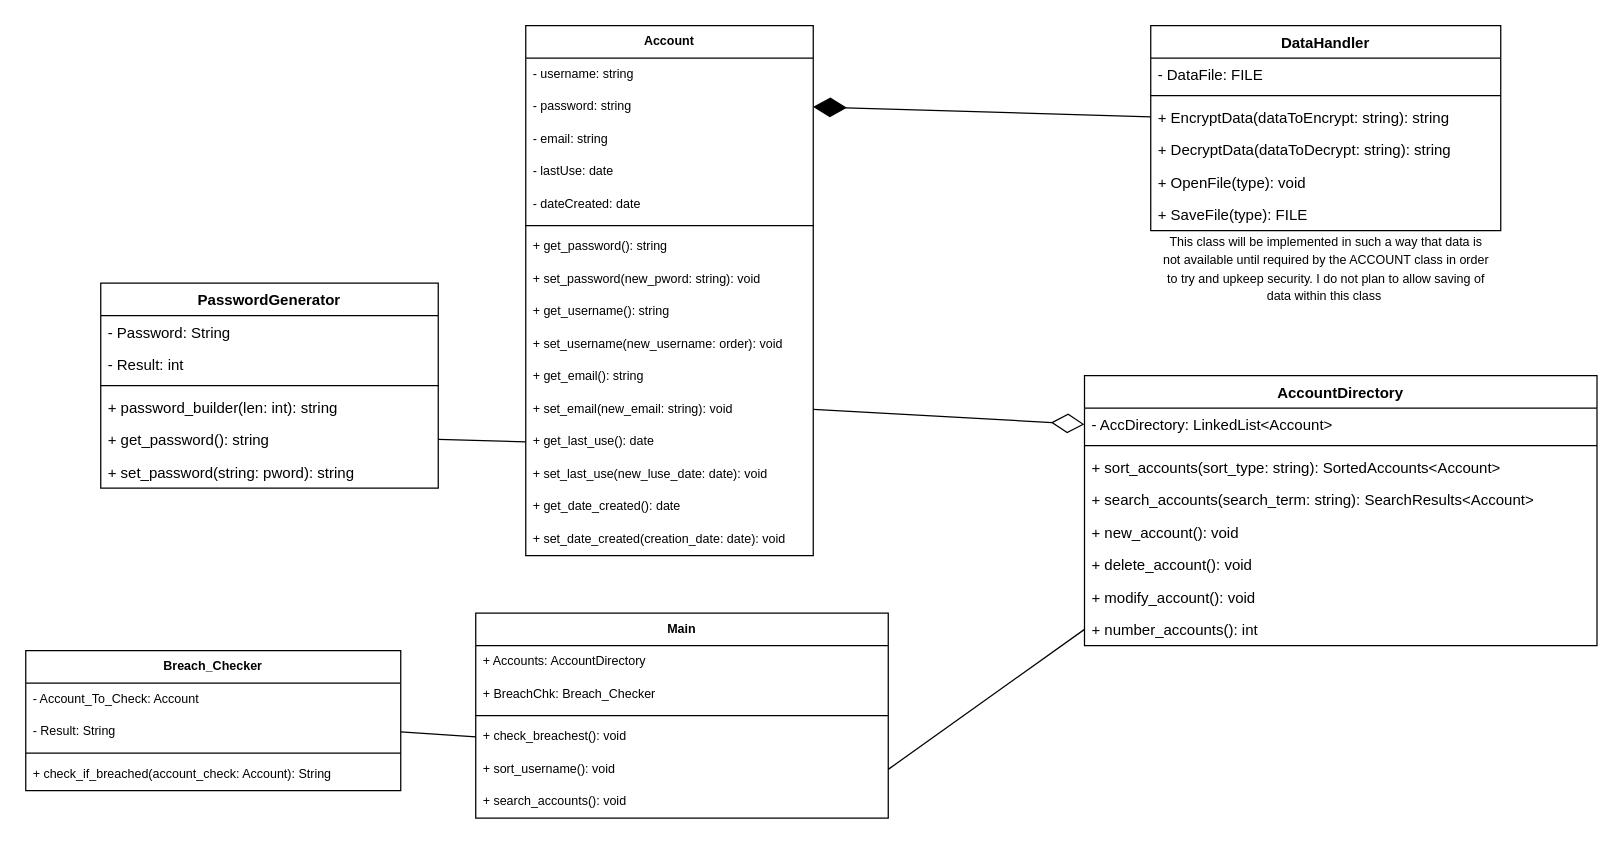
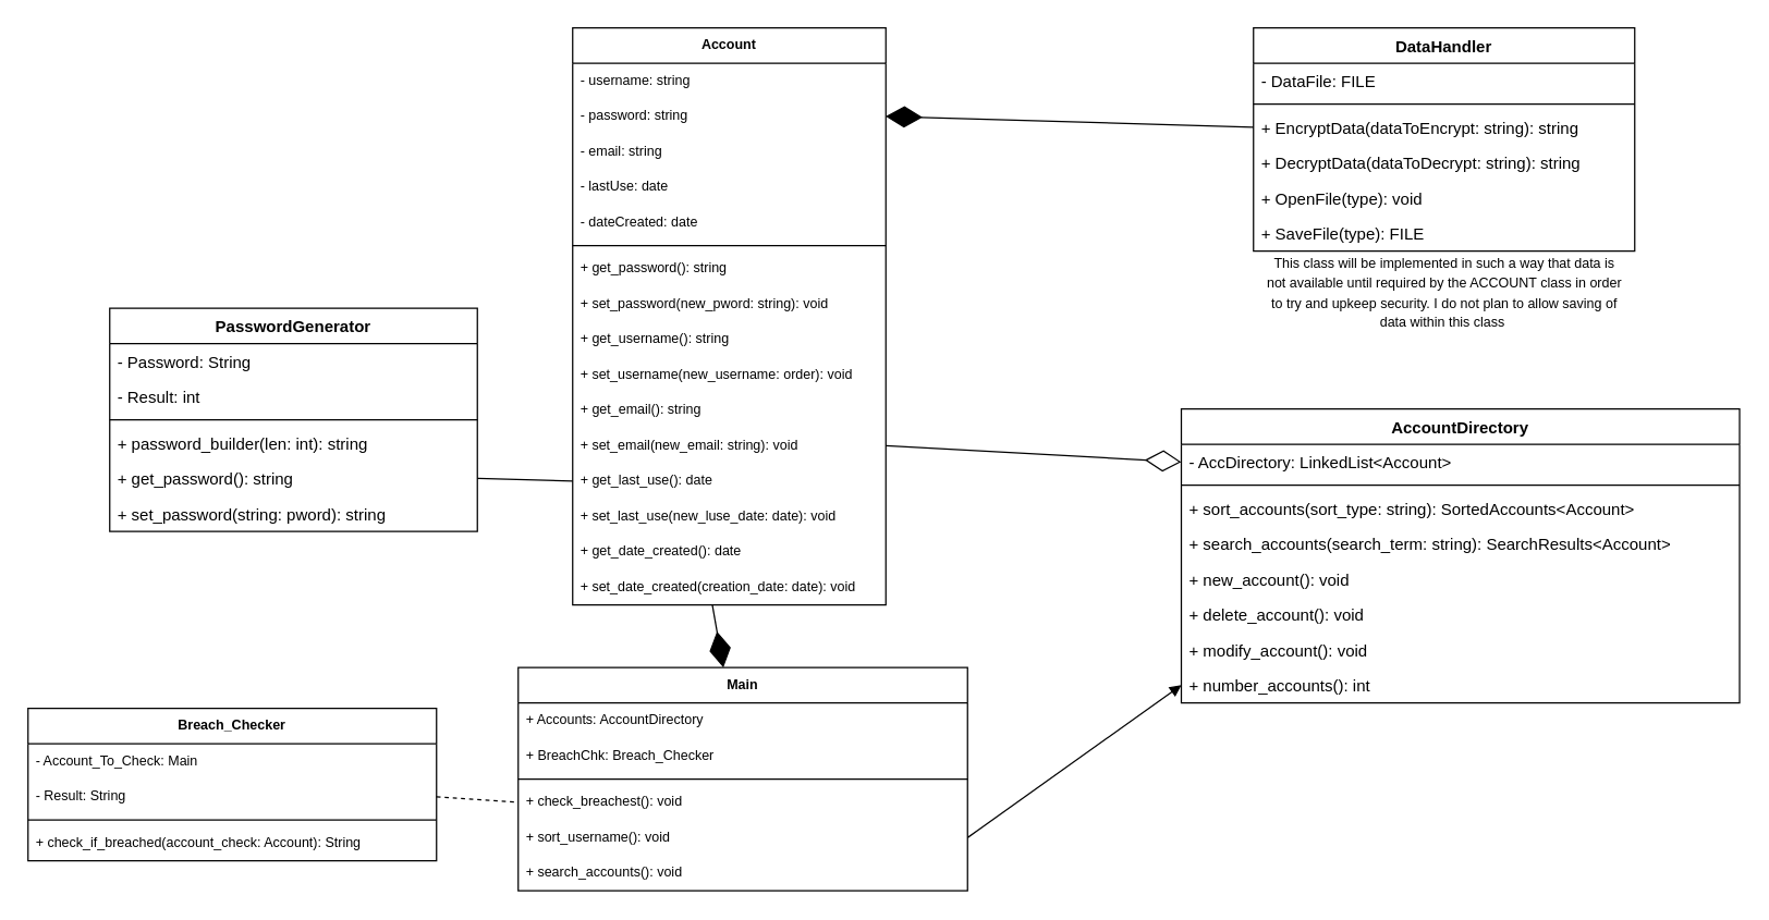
  <mxCell id="0" />
  <mxCell id="1" parent="0" />
  <mxCell id="2" value="" style="group" parent="1" vertex="1" connectable="0"><mxGeometry x="80" y="206" width="270" height="190" as="geometry" /></mxCell>
  <mxCell id="3" value="PasswordGenerator" style="swimlane;fontStyle=1;align=center;verticalAlign=top;childLayout=stackLayout;horizontal=1;startSize=26;horizontalStack=0;resizeParent=1;resizeParentMax=0;resizeLast=0;collapsible=1;marginBottom=0;" parent="2" vertex="1"><mxGeometry y="20" width="270" height="164" as="geometry" /></mxCell>
  <mxCell id="4" value="- Password: String" style="text;strokeColor=none;fillColor=none;align=left;verticalAlign=top;spacingLeft=4;spacingRight=4;overflow=hidden;rotatable=0;points=[[0,0.5],[1,0.5]];portConstraint=eastwest;" parent="3" vertex="1"><mxGeometry y="26" width="270" height="26" as="geometry" /></mxCell>
  <mxCell id="5" value="- Result: int" style="text;strokeColor=none;fillColor=none;align=left;verticalAlign=top;spacingLeft=4;spacingRight=4;overflow=hidden;rotatable=0;points=[[0,0.5],[1,0.5]];portConstraint=eastwest;" parent="3" vertex="1"><mxGeometry y="52" width="270" height="26" as="geometry" /></mxCell>
  <mxCell id="6" value="" style="line;strokeWidth=1;fillColor=none;align=left;verticalAlign=middle;spacingTop=-1;spacingLeft=3;spacingRight=3;rotatable=0;labelPosition=right;points=[];portConstraint=eastwest;" parent="3" vertex="1"><mxGeometry y="78" width="270" height="8" as="geometry" /></mxCell>
  <mxCell id="7" value="+ password_builder(len: int): string" style="text;strokeColor=none;fillColor=none;align=left;verticalAlign=top;spacingLeft=4;spacingRight=4;overflow=hidden;rotatable=0;points=[[0,0.5],[1,0.5]];portConstraint=eastwest;" parent="3" vertex="1"><mxGeometry y="86" width="270" height="26" as="geometry" /></mxCell>
  <mxCell id="8" value="+ get_password(): string" style="text;strokeColor=none;fillColor=none;align=left;verticalAlign=top;spacingLeft=4;spacingRight=4;overflow=hidden;rotatable=0;points=[[0,0.5],[1,0.5]];portConstraint=eastwest;" parent="3" vertex="1"><mxGeometry y="112" width="270" height="26" as="geometry" /></mxCell>
  <mxCell id="9" value="+ set_password(string: pword): string" style="text;strokeColor=none;fillColor=none;align=left;verticalAlign=top;spacingLeft=4;spacingRight=4;overflow=hidden;rotatable=0;points=[[0,0.5],[1,0.5]];portConstraint=eastwest;" parent="3" vertex="1"><mxGeometry y="138" width="270" height="26" as="geometry" /></mxCell>
  <mxCell id="10" value="" style="group" parent="1" vertex="1" connectable="0"><mxGeometry x="920" y="20" width="280" height="224" as="geometry" /></mxCell>
  <mxCell id="11" value="DataHandler" style="swimlane;fontStyle=1;align=center;verticalAlign=top;childLayout=stackLayout;horizontal=1;startSize=26;horizontalStack=0;resizeParent=1;resizeParentMax=0;resizeLast=0;collapsible=1;marginBottom=0;" parent="10" vertex="1"><mxGeometry width="280" height="164" as="geometry" /></mxCell>
  <mxCell id="12" value="- DataFile: FILE" style="text;strokeColor=none;fillColor=none;align=left;verticalAlign=top;spacingLeft=4;spacingRight=4;overflow=hidden;rotatable=0;points=[[0,0.5],[1,0.5]];portConstraint=eastwest;" parent="11" vertex="1"><mxGeometry y="26" width="280" height="26" as="geometry" /></mxCell>
  <mxCell id="13" value="" style="line;strokeWidth=1;fillColor=none;align=left;verticalAlign=middle;spacingTop=-1;spacingLeft=3;spacingRight=3;rotatable=0;labelPosition=right;points=[];portConstraint=eastwest;" parent="11" vertex="1"><mxGeometry y="52" width="280" height="8" as="geometry" /></mxCell>
  <mxCell id="14" value="+ EncryptData(dataToEncrypt: string): string" style="text;strokeColor=none;fillColor=none;align=left;verticalAlign=top;spacingLeft=4;spacingRight=4;overflow=hidden;rotatable=0;points=[[0,0.5],[1,0.5]];portConstraint=eastwest;" parent="11" vertex="1"><mxGeometry y="60" width="280" height="26" as="geometry" /></mxCell>
  <mxCell id="15" value="+ DecryptData(dataToDecrypt: string): string" style="text;strokeColor=none;fillColor=none;align=left;verticalAlign=top;spacingLeft=4;spacingRight=4;overflow=hidden;rotatable=0;points=[[0,0.5],[1,0.5]];portConstraint=eastwest;" parent="11" vertex="1"><mxGeometry y="86" width="280" height="26" as="geometry" /></mxCell>
  <mxCell id="16" value="+ OpenFile(type): void" style="text;strokeColor=none;fillColor=none;align=left;verticalAlign=top;spacingLeft=4;spacingRight=4;overflow=hidden;rotatable=0;points=[[0,0.5],[1,0.5]];portConstraint=eastwest;" parent="11" vertex="1"><mxGeometry y="112" width="280" height="26" as="geometry" /></mxCell>
  <mxCell id="17" value="+ SaveFile(type): FILE" style="text;strokeColor=none;fillColor=none;align=left;verticalAlign=top;spacingLeft=4;spacingRight=4;overflow=hidden;rotatable=0;points=[[0,0.5],[1,0.5]];portConstraint=eastwest;" parent="11" vertex="1"><mxGeometry y="138" width="280" height="26" as="geometry" /></mxCell>
  <mxCell id="18" value="&lt;div&gt;&lt;font style=&quot;font-size: 10px&quot;&gt;This class will be implemented in such a way that data is &lt;br&gt;&lt;/font&gt;&lt;/div&gt;&lt;div&gt;&lt;font style=&quot;font-size: 10px&quot;&gt;not available until required by the ACCOUNT class in order&lt;/font&gt;&lt;/div&gt;&lt;div&gt;&lt;font style=&quot;font-size: 10px&quot;&gt;to try and upkeep security. I do not plan to allow saving of &lt;br&gt;&lt;/font&gt;&lt;/div&gt;&lt;div&gt;&lt;font style=&quot;font-size: 10px&quot;&gt;data within this class&amp;nbsp; &lt;/font&gt;&lt;/div&gt;" style="text;html=1;align=center;verticalAlign=middle;resizable=0;points=[];autosize=1;strokeColor=none;fillColor=none;" parent="10" vertex="1"><mxGeometry y="164" width="280" height="60" as="geometry" /></mxCell>
  <mxCell id="19" value="Account" style="swimlane;fontStyle=1;align=center;verticalAlign=top;childLayout=stackLayout;horizontal=1;startSize=26;horizontalStack=0;resizeParent=1;resizeParentMax=0;resizeLast=0;collapsible=1;marginBottom=0;fontSize=10;" parent="1" vertex="1"><mxGeometry x="420" y="20" width="230" height="424" as="geometry" /></mxCell>
  <mxCell id="20" value="- username: string" style="text;strokeColor=none;fillColor=none;align=left;verticalAlign=top;spacingLeft=4;spacingRight=4;overflow=hidden;rotatable=0;points=[[0,0.5],[1,0.5]];portConstraint=eastwest;fontSize=10;" parent="19" vertex="1"><mxGeometry y="26" width="230" height="26" as="geometry" /></mxCell>
  <mxCell id="21" value="- password: string" style="text;strokeColor=none;fillColor=none;align=left;verticalAlign=top;spacingLeft=4;spacingRight=4;overflow=hidden;rotatable=0;points=[[0,0.5],[1,0.5]];portConstraint=eastwest;fontSize=10;" parent="19" vertex="1"><mxGeometry y="52" width="230" height="26" as="geometry" /></mxCell>
  <mxCell id="22" value="- email: string" style="text;strokeColor=none;fillColor=none;align=left;verticalAlign=top;spacingLeft=4;spacingRight=4;overflow=hidden;rotatable=0;points=[[0,0.5],[1,0.5]];portConstraint=eastwest;fontSize=10;" parent="19" vertex="1"><mxGeometry y="78" width="230" height="26" as="geometry" /></mxCell>
  <mxCell id="23" value="- lastUse: date" style="text;strokeColor=none;fillColor=none;align=left;verticalAlign=top;spacingLeft=4;spacingRight=4;overflow=hidden;rotatable=0;points=[[0,0.5],[1,0.5]];portConstraint=eastwest;fontSize=10;" parent="19" vertex="1"><mxGeometry y="104" width="230" height="26" as="geometry" /></mxCell>
  <mxCell id="24" value="- dateCreated: date" style="text;strokeColor=none;fillColor=none;align=left;verticalAlign=top;spacingLeft=4;spacingRight=4;overflow=hidden;rotatable=0;points=[[0,0.5],[1,0.5]];portConstraint=eastwest;fontSize=10;" parent="19" vertex="1"><mxGeometry y="130" width="230" height="26" as="geometry" /></mxCell>
  <mxCell id="25" value="" style="line;strokeWidth=1;fillColor=none;align=left;verticalAlign=middle;spacingTop=-1;spacingLeft=3;spacingRight=3;rotatable=0;labelPosition=right;points=[];portConstraint=eastwest;fontSize=10;" parent="19" vertex="1"><mxGeometry y="156" width="230" height="8" as="geometry" /></mxCell>
  <mxCell id="26" value="+ get_password(): string" style="text;strokeColor=none;fillColor=none;align=left;verticalAlign=top;spacingLeft=4;spacingRight=4;overflow=hidden;rotatable=0;points=[[0,0.5],[1,0.5]];portConstraint=eastwest;fontSize=10;" parent="19" vertex="1"><mxGeometry y="164" width="230" height="26" as="geometry" /></mxCell>
  <mxCell id="27" value="+ set_password(new_pword: string): void" style="text;strokeColor=none;fillColor=none;align=left;verticalAlign=top;spacingLeft=4;spacingRight=4;overflow=hidden;rotatable=0;points=[[0,0.5],[1,0.5]];portConstraint=eastwest;fontSize=10;" parent="19" vertex="1"><mxGeometry y="190" width="230" height="26" as="geometry" /></mxCell>
  <mxCell id="28" value="+ get_username(): string" style="text;strokeColor=none;fillColor=none;align=left;verticalAlign=top;spacingLeft=4;spacingRight=4;overflow=hidden;rotatable=0;points=[[0,0.5],[1,0.5]];portConstraint=eastwest;fontSize=10;" parent="19" vertex="1"><mxGeometry y="216" width="230" height="26" as="geometry" /></mxCell>
  <mxCell id="29" value="+ set_username(new_username: order): void" style="text;strokeColor=none;fillColor=none;align=left;verticalAlign=top;spacingLeft=4;spacingRight=4;overflow=hidden;rotatable=0;points=[[0,0.5],[1,0.5]];portConstraint=eastwest;fontSize=10;" parent="19" vertex="1"><mxGeometry y="242" width="230" height="26" as="geometry" /></mxCell>
  <mxCell id="30" value="+ get_email(): string" style="text;strokeColor=none;fillColor=none;align=left;verticalAlign=top;spacingLeft=4;spacingRight=4;overflow=hidden;rotatable=0;points=[[0,0.5],[1,0.5]];portConstraint=eastwest;fontSize=10;" parent="19" vertex="1"><mxGeometry y="268" width="230" height="26" as="geometry" /></mxCell>
  <mxCell id="31" value="+ set_email(new_email: string): void" style="text;strokeColor=none;fillColor=none;align=left;verticalAlign=top;spacingLeft=4;spacingRight=4;overflow=hidden;rotatable=0;points=[[0,0.5],[1,0.5]];portConstraint=eastwest;fontSize=10;" parent="19" vertex="1"><mxGeometry y="294" width="230" height="26" as="geometry" /></mxCell>
  <mxCell id="32" value="+ get_last_use(): date" style="text;strokeColor=none;fillColor=none;align=left;verticalAlign=top;spacingLeft=4;spacingRight=4;overflow=hidden;rotatable=0;points=[[0,0.5],[1,0.5]];portConstraint=eastwest;fontSize=10;" parent="19" vertex="1"><mxGeometry y="320" width="230" height="26" as="geometry" /></mxCell>
  <mxCell id="33" value="+ set_last_use(new_luse_date: date): void" style="text;strokeColor=none;fillColor=none;align=left;verticalAlign=top;spacingLeft=4;spacingRight=4;overflow=hidden;rotatable=0;points=[[0,0.5],[1,0.5]];portConstraint=eastwest;fontSize=10;" parent="19" vertex="1"><mxGeometry y="346" width="230" height="26" as="geometry" /></mxCell>
  <mxCell id="34" value="+ get_date_created(): date" style="text;strokeColor=none;fillColor=none;align=left;verticalAlign=top;spacingLeft=4;spacingRight=4;overflow=hidden;rotatable=0;points=[[0,0.5],[1,0.5]];portConstraint=eastwest;fontSize=10;" parent="19" vertex="1"><mxGeometry y="372" width="230" height="26" as="geometry" /></mxCell>
  <mxCell id="35" value="+ set_date_created(creation_date: date): void" style="text;strokeColor=none;fillColor=none;align=left;verticalAlign=top;spacingLeft=4;spacingRight=4;overflow=hidden;rotatable=0;points=[[0,0.5],[1,0.5]];portConstraint=eastwest;fontSize=10;" parent="19" vertex="1"><mxGeometry y="398" width="230" height="26" as="geometry" /></mxCell>
  <mxCell id="36" value="Main" style="swimlane;fontStyle=1;align=center;verticalAlign=top;childLayout=stackLayout;horizontal=1;startSize=26;horizontalStack=0;resizeParent=1;resizeParentMax=0;resizeLast=0;collapsible=1;marginBottom=0;fontSize=10;" parent="1" vertex="1"><mxGeometry x="380" y="490" width="330" height="164" as="geometry" /></mxCell>
  <mxCell id="37" value="+ Accounts: AccountDirectory" style="text;strokeColor=none;fillColor=none;align=left;verticalAlign=top;spacingLeft=4;spacingRight=4;overflow=hidden;rotatable=0;points=[[0,0.5],[1,0.5]];portConstraint=eastwest;fontSize=10;" parent="36" vertex="1"><mxGeometry y="26" width="330" height="26" as="geometry" /></mxCell>
  <mxCell id="38" value="+ BreachChk: Breach_Checker" style="text;strokeColor=none;fillColor=none;align=left;verticalAlign=top;spacingLeft=4;spacingRight=4;overflow=hidden;rotatable=0;points=[[0,0.5],[1,0.5]];portConstraint=eastwest;fontSize=10;" vertex="1" parent="36"><mxGeometry y="52" width="330" height="26" as="geometry" /></mxCell>
  <mxCell id="39" value="" style="line;strokeWidth=1;fillColor=none;align=left;verticalAlign=middle;spacingTop=-1;spacingLeft=3;spacingRight=3;rotatable=0;labelPosition=right;points=[];portConstraint=eastwest;fontSize=10;" parent="36" vertex="1"><mxGeometry y="78" width="330" height="8" as="geometry" /></mxCell>
  <mxCell id="40" value="+ check_breachest(): void" style="text;strokeColor=none;fillColor=none;align=left;verticalAlign=top;spacingLeft=4;spacingRight=4;overflow=hidden;rotatable=0;points=[[0,0.5],[1,0.5]];portConstraint=eastwest;fontSize=10;" parent="36" vertex="1"><mxGeometry y="86" width="330" height="26" as="geometry" /></mxCell>
  <mxCell id="41" value="+ sort_username(): void" style="text;strokeColor=none;fillColor=none;align=left;verticalAlign=top;spacingLeft=4;spacingRight=4;overflow=hidden;rotatable=0;points=[[0,0.5],[1,0.5]];portConstraint=eastwest;fontSize=10;" vertex="1" parent="36"><mxGeometry y="112" width="330" height="26" as="geometry" /></mxCell>
  <mxCell id="42" value="+ search_accounts(): void" style="text;strokeColor=none;fillColor=none;align=left;verticalAlign=top;spacingLeft=4;spacingRight=4;overflow=hidden;rotatable=0;points=[[0,0.5],[1,0.5]];portConstraint=eastwest;fontSize=10;" vertex="1" parent="36"><mxGeometry y="138" width="330" height="26" as="geometry" /></mxCell>
  <mxCell id="43" value="Breach_Checker" style="swimlane;fontStyle=1;align=center;verticalAlign=top;childLayout=stackLayout;horizontal=1;startSize=26;horizontalStack=0;resizeParent=1;resizeParentMax=0;resizeLast=0;collapsible=1;marginBottom=0;fontSize=10;" parent="1" vertex="1"><mxGeometry x="20" y="520" width="300" height="112" as="geometry" /></mxCell>
- <mxCell id="44" value="- Account_To_Check: Account" style="text;strokeColor=none;fillColor=none;align=left;verticalAlign=top;spacingLeft=4;spacingRight=4;overflow=hidden;rotatable=0;points=[[0,0.5],[1,0.5]];portConstraint=eastwest;fontSize=10;" parent="43" vertex="1"><mxGeometry y="26" width="300" height="26" as="geometry" /></mxCell>
+ <mxCell id="44" value="- Account_To_Check: Main" style="text;strokeColor=none;fillColor=none;align=left;verticalAlign=top;spacingLeft=4;spacingRight=4;overflow=hidden;rotatable=0;points=[[0,0.5],[1,0.5]];portConstraint=eastwest;fontSize=10;" parent="43" vertex="1"><mxGeometry y="26" width="300" height="26" as="geometry" /></mxCell>
  <mxCell id="45" value="- Result: String" style="text;strokeColor=none;fillColor=none;align=left;verticalAlign=top;spacingLeft=4;spacingRight=4;overflow=hidden;rotatable=0;points=[[0,0.5],[1,0.5]];portConstraint=eastwest;fontSize=10;" parent="43" vertex="1"><mxGeometry y="52" width="300" height="26" as="geometry" /></mxCell>
  <mxCell id="46" value="" style="line;strokeWidth=1;fillColor=none;align=left;verticalAlign=middle;spacingTop=-1;spacingLeft=3;spacingRight=3;rotatable=0;labelPosition=right;points=[];portConstraint=eastwest;fontSize=10;" parent="43" vertex="1"><mxGeometry y="78" width="300" height="8" as="geometry" /></mxCell>
  <mxCell id="47" value="+ check_if_breached(account_check: Account): String" style="text;strokeColor=none;fillColor=none;align=left;verticalAlign=top;spacingLeft=4;spacingRight=4;overflow=hidden;rotatable=0;points=[[0,0.5],[1,0.5]];portConstraint=eastwest;fontSize=10;" parent="43" vertex="1"><mxGeometry y="86" width="300" height="26" as="geometry" /></mxCell>
  <mxCell id="48" value="" style="endArrow=diamondThin;endFill=1;endSize=24;html=1;rounded=0;fontSize=10;exitX=0;exitY=0.5;exitDx=0;exitDy=0;entryX=1;entryY=0.5;entryDx=0;entryDy=0;" parent="1" source="14" target="21" edge="1"><mxGeometry width="160" relative="1" as="geometry"><mxPoint x="80" y="820" as="sourcePoint" /><mxPoint x="710" y="130" as="targetPoint" /></mxGeometry></mxCell>
+ <mxCell id="49" value="" style="endArrow=diamondThin;endFill=1;endSize=24;html=1;rounded=0;fontSize=10;exitX=0.446;exitY=1;exitDx=0;exitDy=0;exitPerimeter=0;" parent="1" source="35" target="36" edge="1"><mxGeometry width="160" relative="1" as="geometry"><mxPoint x="510" y="440" as="sourcePoint" /><mxPoint x="580" y="530" as="targetPoint" /></mxGeometry></mxCell>
  <mxCell id="50" value="" style="endArrow=none;html=1;rounded=0;exitX=1;exitY=0.5;exitDx=0;exitDy=0;entryX=0;entryY=0.5;entryDx=0;entryDy=0;" parent="1" source="8" target="32" edge="1"><mxGeometry width="50" height="50" relative="1" as="geometry"><mxPoint x="400" y="520" as="sourcePoint" /><mxPoint x="450" y="470" as="targetPoint" /></mxGeometry></mxCell>
- <mxCell id="51" value="" style="endArrow=none;html=1;rounded=0;exitX=1;exitY=0.5;exitDx=0;exitDy=0;entryX=0;entryY=0.5;entryDx=0;entryDy=0;" parent="1" source="45" target="40" edge="1"><mxGeometry width="50" height="50" relative="1" as="geometry"><mxPoint x="400" y="520" as="sourcePoint" /><mxPoint x="260" y="450" as="targetPoint" /></mxGeometry></mxCell>
+ <mxCell id="51" value="" style="endArrow=none;html=1;rounded=0;exitX=1;exitY=0.5;exitDx=0;exitDy=0;entryX=0;entryY=0.5;entryDx=0;entryDy=0;dashed=1;" parent="1" source="45" target="40" edge="1"><mxGeometry width="50" height="50" relative="1" as="geometry"><mxPoint x="400" y="520" as="sourcePoint" /><mxPoint x="260" y="450" as="targetPoint" /></mxGeometry></mxCell>
  <mxCell id="52" value="AccountDirectory&#10;" style="swimlane;fontStyle=1;align=center;verticalAlign=top;childLayout=stackLayout;horizontal=1;startSize=26;horizontalStack=0;resizeParent=1;resizeParentMax=0;resizeLast=0;collapsible=1;marginBottom=0;" vertex="1" parent="1"><mxGeometry x="867" y="300" width="410" height="216" as="geometry" /></mxCell>
  <mxCell id="53" value="- AccDirectory: LinkedList&lt;Account&gt;" style="text;strokeColor=none;fillColor=none;align=left;verticalAlign=top;spacingLeft=4;spacingRight=4;overflow=hidden;rotatable=0;points=[[0,0.5],[1,0.5]];portConstraint=eastwest;" vertex="1" parent="52"><mxGeometry y="26" width="410" height="26" as="geometry" /></mxCell>
  <mxCell id="54" value="" style="line;strokeWidth=1;fillColor=none;align=left;verticalAlign=middle;spacingTop=-1;spacingLeft=3;spacingRight=3;rotatable=0;labelPosition=right;points=[];portConstraint=eastwest;" vertex="1" parent="52"><mxGeometry y="52" width="410" height="8" as="geometry" /></mxCell>
  <mxCell id="55" value="+ sort_accounts(sort_type: string): SortedAccounts&lt;Account&gt;" style="text;strokeColor=none;fillColor=none;align=left;verticalAlign=top;spacingLeft=4;spacingRight=4;overflow=hidden;rotatable=0;points=[[0,0.5],[1,0.5]];portConstraint=eastwest;" vertex="1" parent="52"><mxGeometry y="60" width="410" height="26" as="geometry" /></mxCell>
  <mxCell id="56" value="+ search_accounts(search_term: string): SearchResults&lt;Account&gt;" style="text;strokeColor=none;fillColor=none;align=left;verticalAlign=top;spacingLeft=4;spacingRight=4;overflow=hidden;rotatable=0;points=[[0,0.5],[1,0.5]];portConstraint=eastwest;" vertex="1" parent="52"><mxGeometry y="86" width="410" height="26" as="geometry" /></mxCell>
  <mxCell id="57" value="+ new_account(): void" style="text;strokeColor=none;fillColor=none;align=left;verticalAlign=top;spacingLeft=4;spacingRight=4;overflow=hidden;rotatable=0;points=[[0,0.5],[1,0.5]];portConstraint=eastwest;" vertex="1" parent="52"><mxGeometry y="112" width="410" height="26" as="geometry" /></mxCell>
  <mxCell id="58" value="+ delete_account(): void" style="text;strokeColor=none;fillColor=none;align=left;verticalAlign=top;spacingLeft=4;spacingRight=4;overflow=hidden;rotatable=0;points=[[0,0.5],[1,0.5]];portConstraint=eastwest;" vertex="1" parent="52"><mxGeometry y="138" width="410" height="26" as="geometry" /></mxCell>
  <mxCell id="59" value="+ modify_account(): void" style="text;strokeColor=none;fillColor=none;align=left;verticalAlign=top;spacingLeft=4;spacingRight=4;overflow=hidden;rotatable=0;points=[[0,0.5],[1,0.5]];portConstraint=eastwest;" vertex="1" parent="52"><mxGeometry y="164" width="410" height="26" as="geometry" /></mxCell>
  <mxCell id="60" value="+ number_accounts(): int" style="text;strokeColor=none;fillColor=none;align=left;verticalAlign=top;spacingLeft=4;spacingRight=4;overflow=hidden;rotatable=0;points=[[0,0.5],[1,0.5]];portConstraint=eastwest;" vertex="1" parent="52"><mxGeometry y="190" width="410" height="26" as="geometry" /></mxCell>
  <mxCell id="61" value="" style="endArrow=diamondThin;endFill=0;endSize=24;html=1;rounded=0;entryX=0;entryY=0.5;entryDx=0;entryDy=0;exitX=1;exitY=0.5;exitDx=0;exitDy=0;" edge="1" parent="1" source="31" target="53"><mxGeometry width="160" relative="1" as="geometry"><mxPoint x="590" y="370" as="sourcePoint" /><mxPoint x="750" y="370" as="targetPoint" /></mxGeometry></mxCell>
- <mxCell id="62" value="" style="endArrow=none;html=1;rounded=0;entryX=0;entryY=0.5;entryDx=0;entryDy=0;exitX=1;exitY=0.5;exitDx=0;exitDy=0;" edge="1" parent="1" source="41" target="60"><mxGeometry width="50" height="50" relative="1" as="geometry"><mxPoint x="640" y="400" as="sourcePoint" /><mxPoint x="690" y="350" as="targetPoint" /></mxGeometry></mxCell>
+ <mxCell id="62" value="" style="endArrow=block;html=1;rounded=0;entryX=0;entryY=0.5;entryDx=0;entryDy=0;exitX=1;exitY=0.5;exitDx=0;exitDy=0;" edge="1" parent="1" source="41" target="60"><mxGeometry width="50" height="50" relative="1" as="geometry"><mxPoint x="640" y="400" as="sourcePoint" /><mxPoint x="690" y="350" as="targetPoint" /></mxGeometry></mxCell>
